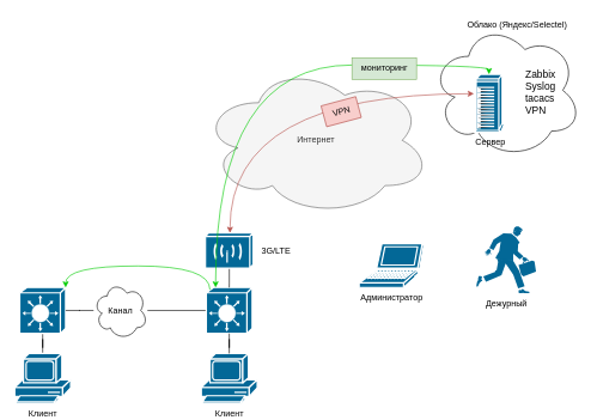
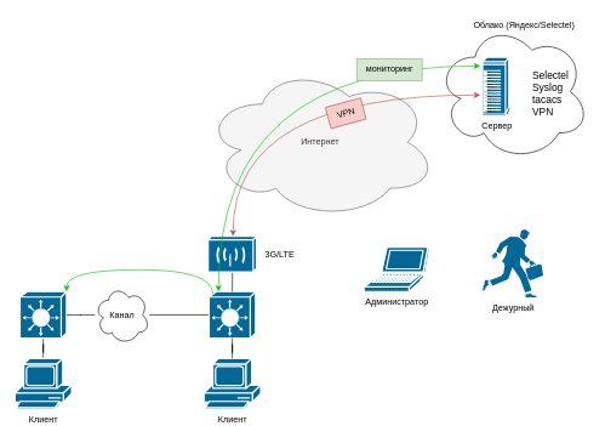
  <mxCell id="0" />
  <mxCell id="1" parent="0" />
  <mxCell id="2" value="" style="edgeStyle=orthogonalEdgeStyle;rounded=0;orthogonalLoop=1;jettySize=auto;html=1;endArrow=none;endFill=0;" edge="1" parent="1" source="3" target="7"><mxGeometry relative="1" as="geometry" /></mxCell>
  <mxCell id="3" value="" style="shape=mxgraph.cisco.switches.layer_3_switch;sketch=0;html=1;pointerEvents=1;dashed=0;fillColor=#036897;strokeColor=#ffffff;strokeWidth=2;verticalLabelPosition=bottom;verticalAlign=top;align=center;outlineConnect=0;" vertex="1" parent="1"><mxGeometry x="287" y="400" width="64" height="64" as="geometry" /></mxCell>
  <mxCell id="4" style="edgeStyle=orthogonalEdgeStyle;rounded=0;orthogonalLoop=1;jettySize=auto;html=1;endArrow=none;endFill=0;" edge="1" parent="1" source="5" target="8"><mxGeometry relative="1" as="geometry" /></mxCell>
  <mxCell id="5" value="" style="shape=mxgraph.cisco.switches.layer_3_switch;sketch=0;html=1;pointerEvents=1;dashed=0;fillColor=#036897;strokeColor=#ffffff;strokeWidth=2;verticalLabelPosition=bottom;verticalAlign=top;align=center;outlineConnect=0;" vertex="1" parent="1"><mxGeometry x="27" y="400" width="64" height="64" as="geometry" /></mxCell>
  <mxCell id="6" value="" style="edgeStyle=orthogonalEdgeStyle;rounded=0;orthogonalLoop=1;jettySize=auto;html=1;startArrow=none;startFill=0;endArrow=none;endFill=0;" edge="1" parent="1" source="7" target="5"><mxGeometry relative="1" as="geometry" /></mxCell>
  <mxCell id="7" value="Канал" style="ellipse;shape=cloud;whiteSpace=wrap;html=1;" vertex="1" parent="1"><mxGeometry x="130" y="392" width="75" height="80" as="geometry" /></mxCell>
  <mxCell id="8" value="Клиент" style="shape=mxgraph.cisco.computers_and_peripherals.pc;sketch=0;html=1;pointerEvents=1;dashed=0;fillColor=#036897;strokeColor=#ffffff;strokeWidth=2;verticalLabelPosition=bottom;verticalAlign=top;align=center;outlineConnect=0;" vertex="1" parent="1"><mxGeometry x="20" y="492" width="78" height="70" as="geometry" /></mxCell>
  <mxCell id="9" value="Клиент" style="shape=mxgraph.cisco.computers_and_peripherals.pc;sketch=0;html=1;pointerEvents=1;dashed=0;fillColor=#036897;strokeColor=#ffffff;strokeWidth=2;verticalLabelPosition=bottom;verticalAlign=top;align=center;outlineConnect=0;" vertex="1" parent="1"><mxGeometry x="280" y="492" width="78" height="70" as="geometry" /></mxCell>
  <mxCell id="10" style="edgeStyle=orthogonalEdgeStyle;rounded=0;orthogonalLoop=1;jettySize=auto;html=1;entryX=0.5;entryY=0;entryDx=0;entryDy=0;entryPerimeter=0;endArrow=none;endFill=0;" edge="1" parent="1" source="3" target="9"><mxGeometry relative="1" as="geometry" /></mxCell>
  <mxCell id="11" value="" style="edgeStyle=orthogonalEdgeStyle;rounded=0;orthogonalLoop=1;jettySize=auto;html=1;endArrow=none;endFill=0;" edge="1" parent="1" source="12" target="3"><mxGeometry relative="1" as="geometry" /></mxCell>
  <mxCell id="12" value="" style="shape=mxgraph.cisco.wireless.wireless_transport;sketch=0;html=1;pointerEvents=1;dashed=0;fillColor=#036897;strokeColor=#ffffff;strokeWidth=2;verticalLabelPosition=bottom;verticalAlign=top;align=center;outlineConnect=0;" vertex="1" parent="1"><mxGeometry x="285.75" y="324" width="66.5" height="49" as="geometry" /></mxCell>
  <mxCell id="13" value="" style="group" vertex="1" connectable="0" parent="1"><mxGeometry x="600" y="20" width="210" height="200" as="geometry" /></mxCell>
  <mxCell id="14" value="" style="ellipse;shape=cloud;whiteSpace=wrap;html=1;" vertex="1" parent="13"><mxGeometry y="10.526" width="210" height="189.474" as="geometry" /></mxCell>
- <mxCell id="15" value="&amp;nbsp;Сервер" style="shape=mxgraph.cisco.computers_and_peripherals.ibm_tower;sketch=0;html=1;pointerEvents=1;dashed=0;fillColor=#036897;strokeColor=#ffffff;strokeWidth=2;verticalLabelPosition=bottom;verticalAlign=top;align=center;outlineConnect=0;" vertex="1" parent="13"><mxGeometry x="60" y="82.895" width="42" height="81.053" as="geometry" /></mxCell>
- <mxCell id="16" value="&lt;div style=&quot;font-size: 14px;&quot; align=&quot;left&quot;&gt;&lt;font style=&quot;font-size: 14px;&quot;&gt;Zabbix&lt;/font&gt;&lt;/div&gt;&lt;div style=&quot;font-size: 14px;&quot; align=&quot;left&quot;&gt;&lt;font style=&quot;font-size: 14px;&quot;&gt;Syslog&lt;/font&gt;&lt;/div&gt;&lt;div style=&quot;font-size: 14px;&quot; align=&quot;left&quot;&gt;&lt;font style=&quot;font-size: 14px;&quot;&gt;tacacs&lt;/font&gt;&lt;/div&gt;&lt;div style=&quot;font-size: 14px;&quot; align=&quot;left&quot;&gt;&lt;font style=&quot;font-size: 14px;&quot;&gt;VPN&lt;font style=&quot;font-size: 14px;&quot;&gt;&lt;br&gt;&lt;/font&gt;&lt;/font&gt;&lt;/div&gt;" style="text;html=1;align=left;verticalAlign=middle;resizable=0;points=[];autosize=1;strokeColor=none;fillColor=none;" vertex="1" parent="13"><mxGeometry x="130" y="68.421" width="70" height="80" as="geometry" /></mxCell>
+ <mxCell id="15" value="&amp;nbsp;Сервер" style="shape=mxgraph.cisco.computers_and_peripherals.ibm_tower;sketch=0;html=1;pointerEvents=1;dashed=0;fillColor=#036897;strokeColor=#ffffff;strokeWidth=2;verticalLabelPosition=bottom;verticalAlign=top;align=center;outlineConnect=0;" vertex="1" parent="13"><mxGeometry x="60" y="57.895" width="42" height="81.053" as="geometry" /></mxCell>
+ <mxCell id="16" value="&lt;div style=&quot;font-size: 14px;&quot; align=&quot;left&quot;&gt;&lt;font style=&quot;font-size: 14px;&quot;&gt;Selectel&lt;/font&gt;&lt;/div&gt;&lt;div style=&quot;font-size: 14px;&quot; align=&quot;left&quot;&gt;&lt;font style=&quot;font-size: 14px;&quot;&gt;Syslog&lt;/font&gt;&lt;/div&gt;&lt;div style=&quot;font-size: 14px;&quot; align=&quot;left&quot;&gt;&lt;font style=&quot;font-size: 14px;&quot;&gt;tacacs&lt;/font&gt;&lt;/div&gt;&lt;div style=&quot;font-size: 14px;&quot; align=&quot;left&quot;&gt;&lt;font style=&quot;font-size: 14px;&quot;&gt;VPN&lt;font style=&quot;font-size: 14px;&quot;&gt;&lt;br&gt;&lt;/font&gt;&lt;/font&gt;&lt;/div&gt;" style="text;html=1;align=left;verticalAlign=middle;resizable=0;points=[];autosize=1;strokeColor=none;fillColor=none;" vertex="1" parent="13"><mxGeometry x="130" y="68.421" width="70" height="80" as="geometry" /></mxCell>
  <mxCell id="17" value="Облако (Яндекс/Selectel)" style="text;html=1;align=center;verticalAlign=middle;resizable=0;points=[];autosize=1;strokeColor=none;fillColor=none;" vertex="1" parent="13"><mxGeometry x="40" width="160" height="30" as="geometry" /></mxCell>
  <mxCell id="18" value="Интернет" style="ellipse;shape=cloud;whiteSpace=wrap;html=1;fillColor=#f5f5f5;strokeColor=#666666;fontColor=#333333;" vertex="1" parent="1"><mxGeometry x="280" y="90" width="320" height="210" as="geometry" /></mxCell>
  <mxCell id="19" value="" style="edgeStyle=orthogonalEdgeStyle;orthogonalLoop=1;jettySize=auto;html=1;rounded=0;curved=1;startArrow=classic;startFill=1;fillColor=#f8cecc;strokeColor=#b85450;" edge="1" parent="1" source="15" target="12"><mxGeometry width="100" relative="1" as="geometry"><mxPoint x="310" y="120" as="sourcePoint" /><mxPoint x="410" y="120" as="targetPoint" /><Array as="points"><mxPoint x="320" y="130" /></Array></mxGeometry></mxCell>
  <mxCell id="20" value="VPN" style="text;html=1;align=center;verticalAlign=middle;resizable=0;points=[];autosize=1;strokeColor=#b85450;fillColor=#f8cecc;rotation=-15;" vertex="1" parent="1"><mxGeometry x="450" y="140" width="50" height="30" as="geometry" /></mxCell>
  <mxCell id="21" value="3G/LTE" style="text;html=1;align=center;verticalAlign=middle;resizable=0;points=[];autosize=1;strokeColor=none;fillColor=none;" vertex="1" parent="1"><mxGeometry x="354" y="333.5" width="60" height="30" as="geometry" /></mxCell>
  <mxCell id="22" value="" style="edgeStyle=orthogonalEdgeStyle;orthogonalLoop=1;jettySize=auto;html=1;rounded=0;curved=1;startArrow=classic;startFill=1;fillColor=#d5e8d4;strokeColor=#00CC00;" edge="1" parent="1" source="3" target="15"><mxGeometry width="100" relative="1" as="geometry"><mxPoint x="130" y="80" as="sourcePoint" /><mxPoint x="230" y="80" as="targetPoint" /><Array as="points"><mxPoint x="300" y="90" /></Array></mxGeometry></mxCell>
  <mxCell id="23" value="" style="edgeStyle=orthogonalEdgeStyle;orthogonalLoop=1;jettySize=auto;html=1;rounded=0;exitX=0.08;exitY=0.05;exitDx=0;exitDy=0;exitPerimeter=0;entryX=1;entryY=0;entryDx=0;entryDy=0;entryPerimeter=0;curved=1;fillColor=#d5e8d4;strokeColor=#00CC00;" edge="1" parent="1" source="3" target="5"><mxGeometry width="100" relative="1" as="geometry"><mxPoint x="160" y="340" as="sourcePoint" /><mxPoint x="260" y="340" as="targetPoint" /><Array as="points"><mxPoint x="292" y="370" /><mxPoint x="91" y="370" /></Array></mxGeometry></mxCell>
  <mxCell id="24" value="Администратор" style="shape=mxgraph.cisco.computers_and_peripherals.laptop;sketch=0;html=1;pointerEvents=1;dashed=0;fillColor=#036897;strokeColor=#ffffff;strokeWidth=2;verticalLabelPosition=bottom;verticalAlign=top;align=center;outlineConnect=0;" vertex="1" parent="1"><mxGeometry x="500" y="339" width="90" height="61" as="geometry" /></mxCell>
  <mxCell id="25" value="Дежурный" style="shape=mxgraph.cisco.people.running_man;sketch=0;html=1;pointerEvents=1;dashed=0;fillColor=#036897;strokeColor=#ffffff;strokeWidth=2;verticalLabelPosition=bottom;verticalAlign=top;align=center;outlineConnect=0;" vertex="1" parent="1"><mxGeometry x="663.5" y="315" width="83" height="93" as="geometry" /></mxCell>
  <mxCell id="26" value="мониторинг" style="text;html=1;align=center;verticalAlign=middle;resizable=0;points=[];autosize=1;strokeColor=#82b366;fillColor=#d5e8d4;" vertex="1" parent="1"><mxGeometry x="490" y="80" width="90" height="30" as="geometry" /></mxCell>
